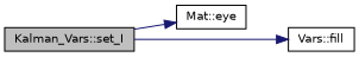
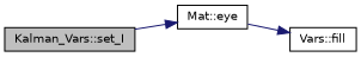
  digraph {
    rankdir=LR
    node [color=black fillcolor=white fontname=Helvetica fontsize=10 shape=record style=filled]
    edge [color=midnightblue fontname=Helvetica fontsize=10 labelfontname=Helvetica labelfontsize=10 style=solid]
    n1 [fillcolor=grey75 fontcolor=black height=0.2 label="Kalman_Vars::set_I" width=0.4]
    n2 [height=0.2 label="Mat::eye" width=0.4]
    n3 [height=0.2 label="Vars::fill" width=0.4]
    n1 -> n2
-   n1 -> n3
+   n2 -> n3
  }
